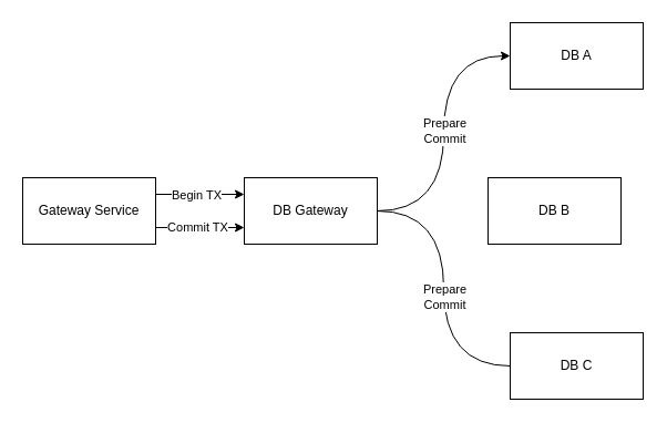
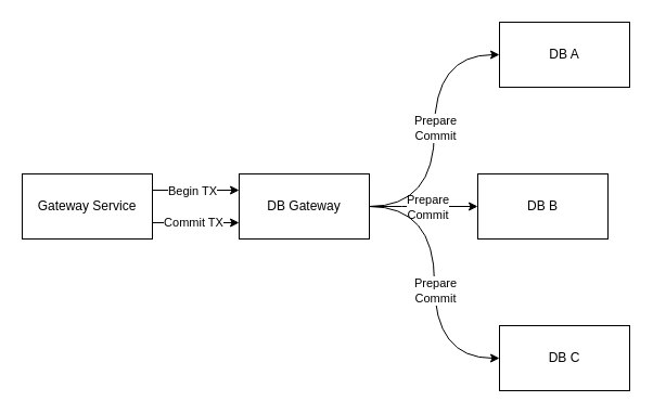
  <mxCell id="0" />
  <mxCell id="1" parent="0" />
  <mxCell id="2" style="edgeStyle=orthogonalEdgeStyle;rounded=0;orthogonalLoop=1;jettySize=auto;html=1;exitX=1;exitY=0.25;exitDx=0;exitDy=0;entryX=0;entryY=0.25;entryDx=0;entryDy=0;" edge="1" parent="1" source="6" target="13"><mxGeometry relative="1" as="geometry" /></mxCell>
  <mxCell id="3" value="Begin TX" style="edgeLabel;html=1;align=center;verticalAlign=middle;resizable=0;points=[];" vertex="1" connectable="0" parent="2"><mxGeometry x="-0.093" relative="1" as="geometry"><mxPoint as="offset" /></mxGeometry></mxCell>
  <mxCell id="4" style="edgeStyle=orthogonalEdgeStyle;rounded=0;orthogonalLoop=1;jettySize=auto;html=1;exitX=1;exitY=0.75;exitDx=0;exitDy=0;entryX=0;entryY=0.75;entryDx=0;entryDy=0;" edge="1" parent="1" source="6" target="13"><mxGeometry relative="1" as="geometry" /></mxCell>
  <mxCell id="5" value="Commit TX" style="edgeLabel;html=1;align=center;verticalAlign=middle;resizable=0;points=[];" vertex="1" connectable="0" parent="4"><mxGeometry x="-0.079" y="1" relative="1" as="geometry"><mxPoint as="offset" /></mxGeometry></mxCell>
  <mxCell id="6" value="Gateway Service" style="rounded=0;whiteSpace=wrap;html=1;" vertex="1" parent="1"><mxGeometry y="160" width="120" height="60" as="geometry" x="20" /></mxCell>
+ <mxCell id="7" style="edgeStyle=entityRelationEdgeStyle;rounded=0;orthogonalLoop=1;jettySize=auto;html=1;exitX=1;exitY=0.5;exitDx=0;exitDy=0;entryX=0;entryY=0.5;entryDx=0;entryDy=0;" edge="1" parent="1" source="13" target="15"><mxGeometry relative="1" as="geometry" /></mxCell>
+ <mxCell id="8" value="&lt;div&gt;Prepare&lt;/div&gt;&lt;div&gt;Commit&lt;br&gt;&lt;/div&gt;" style="edgeLabel;html=1;align=center;verticalAlign=middle;resizable=0;points=[];" vertex="1" connectable="0" parent="7"><mxGeometry x="0.062" relative="1" as="geometry"><mxPoint as="offset" /></mxGeometry></mxCell>
  <mxCell id="9" style="edgeStyle=orthogonalEdgeStyle;rounded=0;orthogonalLoop=1;jettySize=auto;html=1;exitX=1;exitY=0.5;exitDx=0;exitDy=0;entryX=0;entryY=0.5;entryDx=0;entryDy=0;curved=1;" edge="1" parent="1" source="13" target="14"><mxGeometry relative="1" as="geometry" /></mxCell>
  <mxCell id="10" value="&lt;div&gt;Prepare&lt;/div&gt;&lt;div&gt;Commit&lt;br&gt;&lt;/div&gt;" style="edgeLabel;html=1;align=center;verticalAlign=middle;resizable=0;points=[];" vertex="1" connectable="0" parent="9"><mxGeometry x="0.022" relative="1" as="geometry"><mxPoint as="offset" /></mxGeometry></mxCell>
- <mxCell id="11" style="edgeStyle=orthogonalEdgeStyle;rounded=0;orthogonalLoop=1;jettySize=auto;html=1;exitX=1;exitY=0.5;exitDx=0;exitDy=0;entryX=0;entryY=0.5;entryDx=0;entryDy=0;curved=1;endArrow=none;" edge="1" parent="1" source="13" target="16"><mxGeometry relative="1" as="geometry" /></mxCell>
+ <mxCell id="11" style="edgeStyle=orthogonalEdgeStyle;rounded=0;orthogonalLoop=1;jettySize=auto;html=1;exitX=1;exitY=0.5;exitDx=0;exitDy=0;entryX=0;entryY=0.5;entryDx=0;entryDy=0;curved=1;" edge="1" parent="1" source="13" target="16"><mxGeometry relative="1" as="geometry" /></mxCell>
  <mxCell id="12" value="&lt;div&gt;Prepare&lt;/div&gt;&lt;div&gt;Commit&lt;br&gt;&lt;/div&gt;" style="edgeLabel;html=1;align=center;verticalAlign=middle;resizable=0;points=[];" vertex="1" connectable="0" parent="11"><mxGeometry x="0.057" y="-3" relative="1" as="geometry"><mxPoint x="3" as="offset" /></mxGeometry></mxCell>
  <mxCell id="13" value="DB Gateway" style="rounded=0;whiteSpace=wrap;html=1;" vertex="1" parent="1"><mxGeometry x="220" y="160" width="120" height="60" as="geometry" /></mxCell>
  <mxCell id="14" value="DB A" style="rounded=0;whiteSpace=wrap;html=1;" vertex="1" parent="1"><mxGeometry x="460" y="20" width="120" height="60" as="geometry" /></mxCell>
  <mxCell id="15" value="&lt;div&gt;DB B&lt;/div&gt;" style="rounded=0;whiteSpace=wrap;html=1;" vertex="1" parent="1"><mxGeometry x="440" y="160" width="120" height="60" as="geometry" /></mxCell>
  <mxCell id="16" value="DB C" style="rounded=0;whiteSpace=wrap;html=1;" vertex="1" parent="1"><mxGeometry x="460" y="300" width="120" height="60" as="geometry" /></mxCell>
